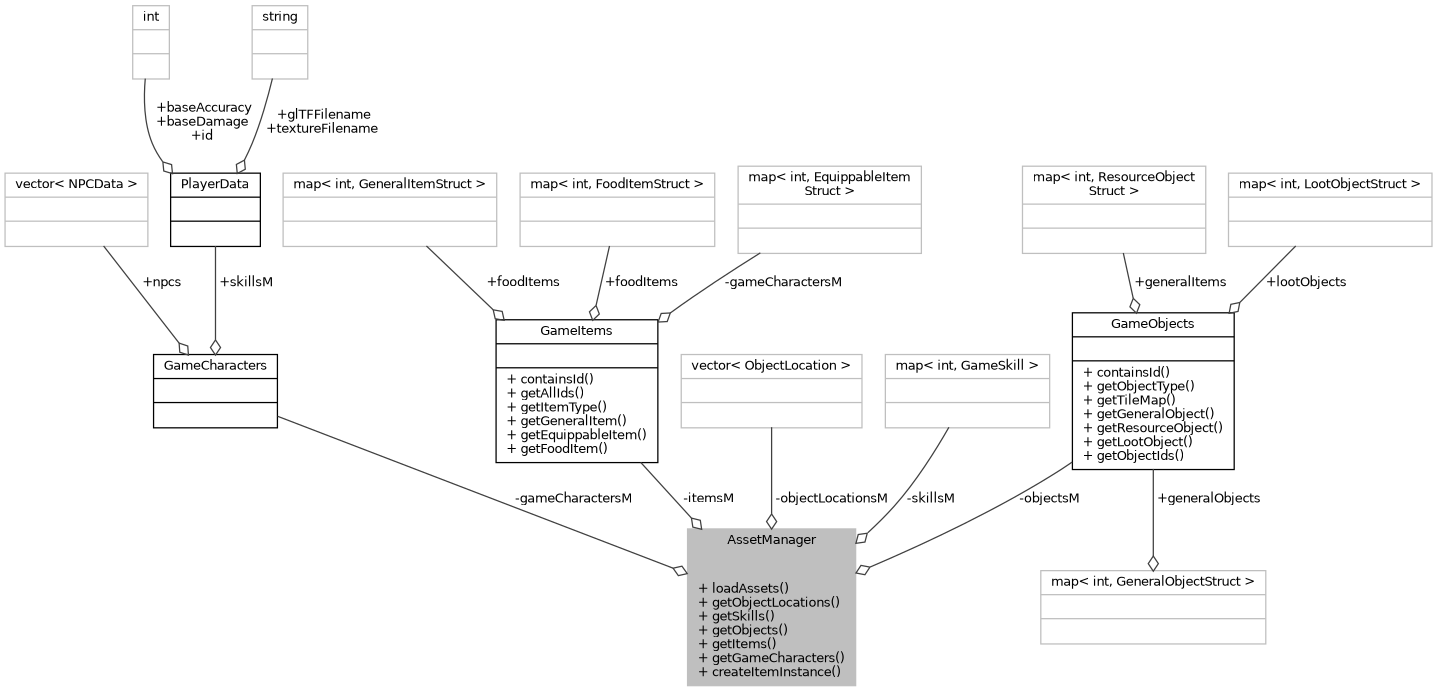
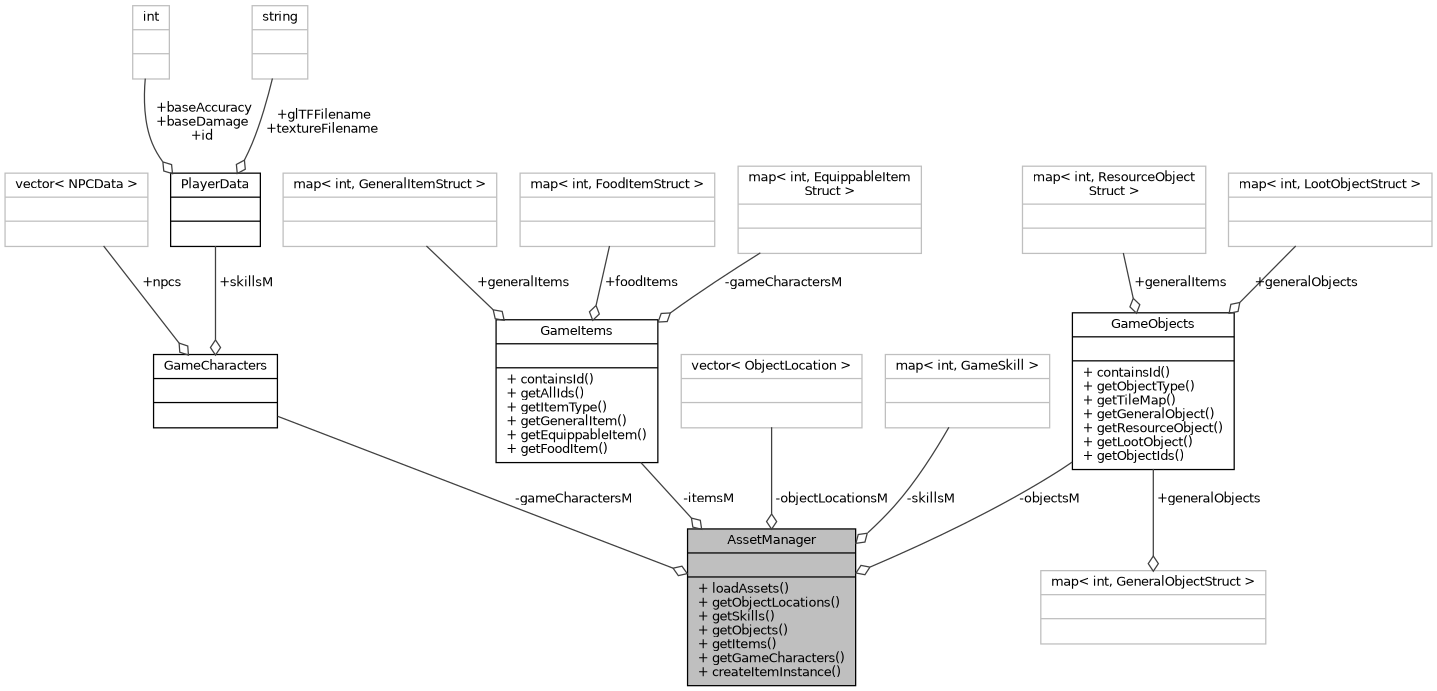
  digraph {
    node [color=grey75 fillcolor=white fontname=Helvetica fontsize=10 shape=record style=filled]
    edge [arrowhead=odiamond color=grey25 fontname=Helvetica fontsize=10 labelfontname=Helvetica labelfontsize=10 style=solid]
-   n1 [fillcolor=grey75 fontcolor=black height=0.2 label="{AssetManager\n||+ loadAssets()\l+ getObjectLocations()\l+ getSkills()\l+ getObjects()\l+ getItems()\l+ getGameCharacters()\l+ createItemInstance()\l}" width=0.4]
+   n1 [color=black fillcolor=grey75 fontcolor=black height=0.2 label="{AssetManager\n||+ loadAssets()\l+ getObjectLocations()\l+ getSkills()\l+ getObjects()\l+ getItems()\l+ getGameCharacters()\l+ createItemInstance()\l}" width=0.4]
    n2 [height=0.2 label="{vector\< ObjectLocation \>\n||}" width=0.4]
    n3 [color=black height=0.2 label="{GameCharacters\n||}" width=0.4]
    n4 [color=black height=0.2 label="{PlayerData\n||}" width=0.4]
    n5 [height=0.2 label="{int\n||}" width=0.4]
    n6 [height=0.2 label="{string\n||}" width=0.4]
    n7 [height=0.2 label="{vector\< NPCData \>\n||}" width=0.4]
    n8 [color=black height=0.2 label="{GameItems\n||+ containsId()\l+ getAllIds()\l+ getItemType()\l+ getGeneralItem()\l+ getEquippableItem()\l+ getFoodItem()\l}" width=0.4]
    n9 [height=0.2 label="{map\< int, EquippableItem\lStruct \>\n||}" width=0.4]
    n10 [height=0.2 label="{map\< int, GeneralItemStruct \>\n||}" width=0.4]
    n11 [height=0.2 label="{map\< int, FoodItemStruct \>\n||}" width=0.4]
    n12 [color=black height=0.2 label="{GameObjects\n||+ containsId()\l+ getObjectType()\l+ getTileMap()\l+ getGeneralObject()\l+ getResourceObject()\l+ getLootObject()\l+ getObjectIds()\l}" width=0.4]
    n13 [height=0.2 label="{map\< int, GeneralObjectStruct \>\n||}" width=0.4]
    n14 [height=0.2 label="{map\< int, LootObjectStruct \>\n||}" width=0.4]
    n15 [height=0.2 label="{map\< int, ResourceObject\lStruct \>\n||}" width=0.4]
    n16 [height=0.2 label="{map\< int, GameSkill \>\n||}" width=0.4]
    n2 -> n1 [label=" -objectLocationsM"]
    n3 -> n1 [label=" -gameCharactersM"]
    n4 -> n3 [label=" +skillsM"]
    n5 -> n4 [label=" +baseAccuracy\n+baseDamage\n+id"]
    n6 -> n4 [label=" +glTFFilename\n+textureFilename"]
    n7 -> n3 [label=" +npcs"]
    n8 -> n1 [label=" -itemsM"]
    n9 -> n8 [label=" -gameCharactersM"]
-   n10 -> n8 [label=" +foodItems"]
+   n10 -> n8 [label=" +generalItems"]
    n11 -> n8 [label=" +foodItems"]
    n12 -> n1 [label=" -objectsM"]
    n12 -> n13 [label=" +generalObjects"]
-   n14 -> n12 [label=" +lootObjects"]
+   n14 -> n12 [label=" +generalObjects"]
    n15 -> n12 [label=" +generalItems"]
    n16 -> n1 [label=" -skillsM"]
  }
